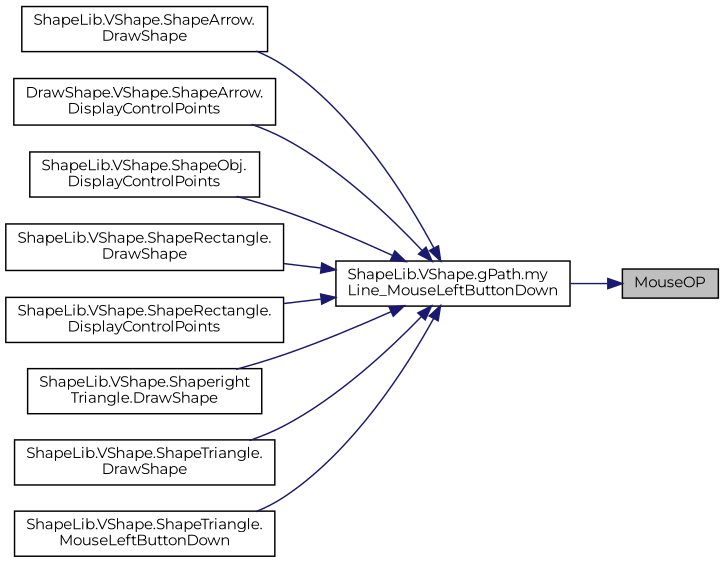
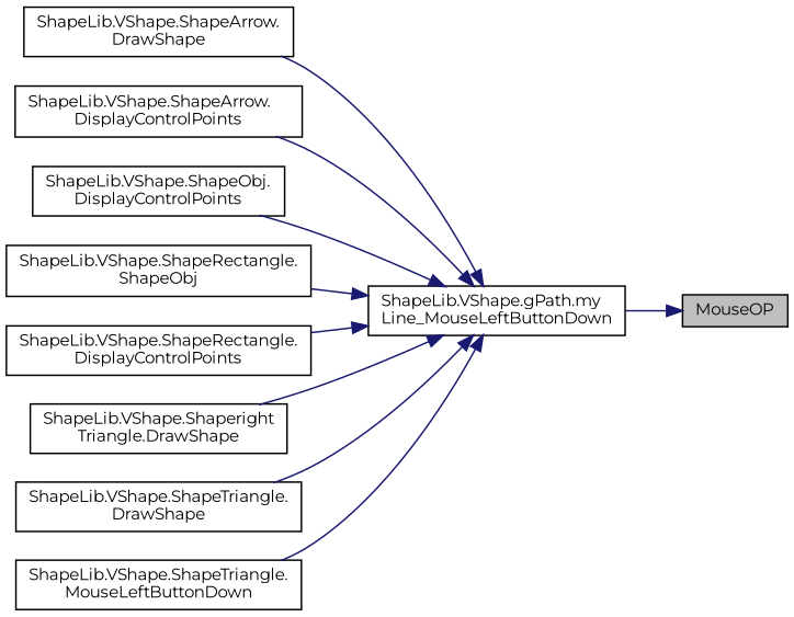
  digraph {
    fontname=Montserrat
    rankdir=RL
    node [color=black fillcolor=white fontname=Montserrat fontsize=10 shape=record style=filled]
    edge [color=midnightblue dir=back fontname=Montserrat fontsize=10 labelfontname=Helvetica labelfontsize=10 style=solid]
    n1 [fillcolor=grey75 fontcolor=black height=0.2 label=MouseOP width=0.4]
    n2 [height=0.2 label="ShapeLib.VShape.gPath.my\lLine_MouseLeftButtonDown" width=0.4]
    n3 [height=0.2 label="ShapeLib.VShape.ShapeArrow.\lDrawShape" width=0.4]
-   n4 [height=0.2 label="DrawShape.VShape.ShapeArrow.\lDisplayControlPoints" width=0.4]
+   n4 [height=0.2 label="ShapeLib.VShape.ShapeArrow.\lDisplayControlPoints" width=0.4]
    n5 [height=0.2 label="ShapeLib.VShape.ShapeObj.\lDisplayControlPoints" width=0.4]
-   n6 [height=0.2 label="ShapeLib.VShape.ShapeRectangle.\lDrawShape" width=0.4]
+   n6 [height=0.2 label="ShapeLib.VShape.ShapeRectangle.\lShapeObj" width=0.4]
    n7 [height=0.2 label="ShapeLib.VShape.ShapeRectangle.\lDisplayControlPoints" width=0.4]
    n8 [height=0.2 label="ShapeLib.VShape.Shaperight\lTriangle.DrawShape" width=0.4]
    n9 [height=0.2 label="ShapeLib.VShape.ShapeTriangle.\lDrawShape" width=0.4]
    n10 [height=0.2 label="ShapeLib.VShape.ShapeTriangle.\lMouseLeftButtonDown" width=0.4]
    n1 -> n2
    n2 -> n3
    n2 -> n4
    n2 -> n5
    n2 -> n6
    n2 -> n7
    n2 -> n8
    n2 -> n9
    n2 -> n10
  }
